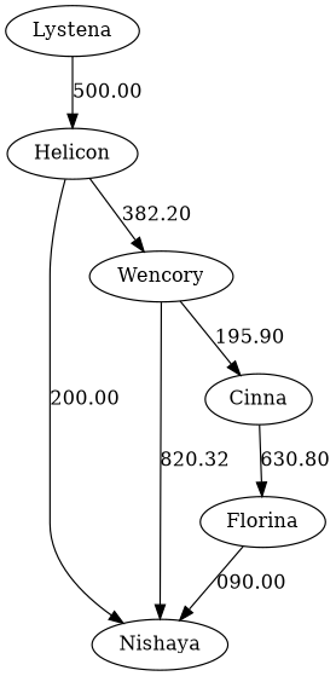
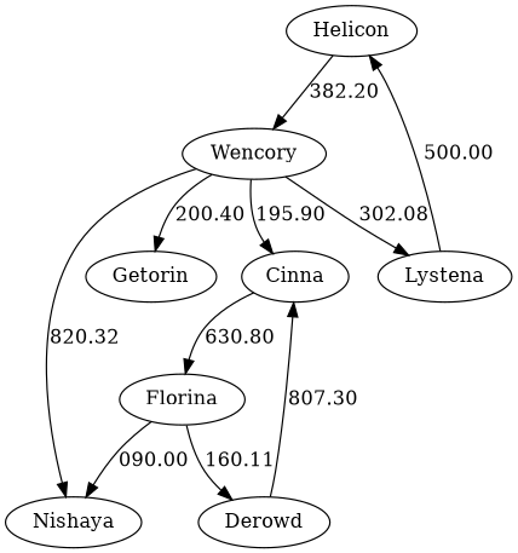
  digraph {
    Helicon
    Nishaya
    Wencory
+   Getorin
    Cinna
    Lystena
    Florina
-   Helicon -> Nishaya [label=200.00]
+   Derowd
    Helicon -> Wencory [label=382.20]
    Wencory -> Nishaya [label=820.32]
+   Wencory -> Getorin [label=200.40]
    Wencory -> Cinna [label=195.90]
+   Wencory -> Lystena [label=302.08]
    Cinna -> Florina [label=630.80]
    Lystena -> Helicon [label=500.00]
    Florina -> Nishaya [label=090.00]
+   Florina -> Derowd [label=160.11]
+   Derowd -> Cinna [label=807.30]
  }
